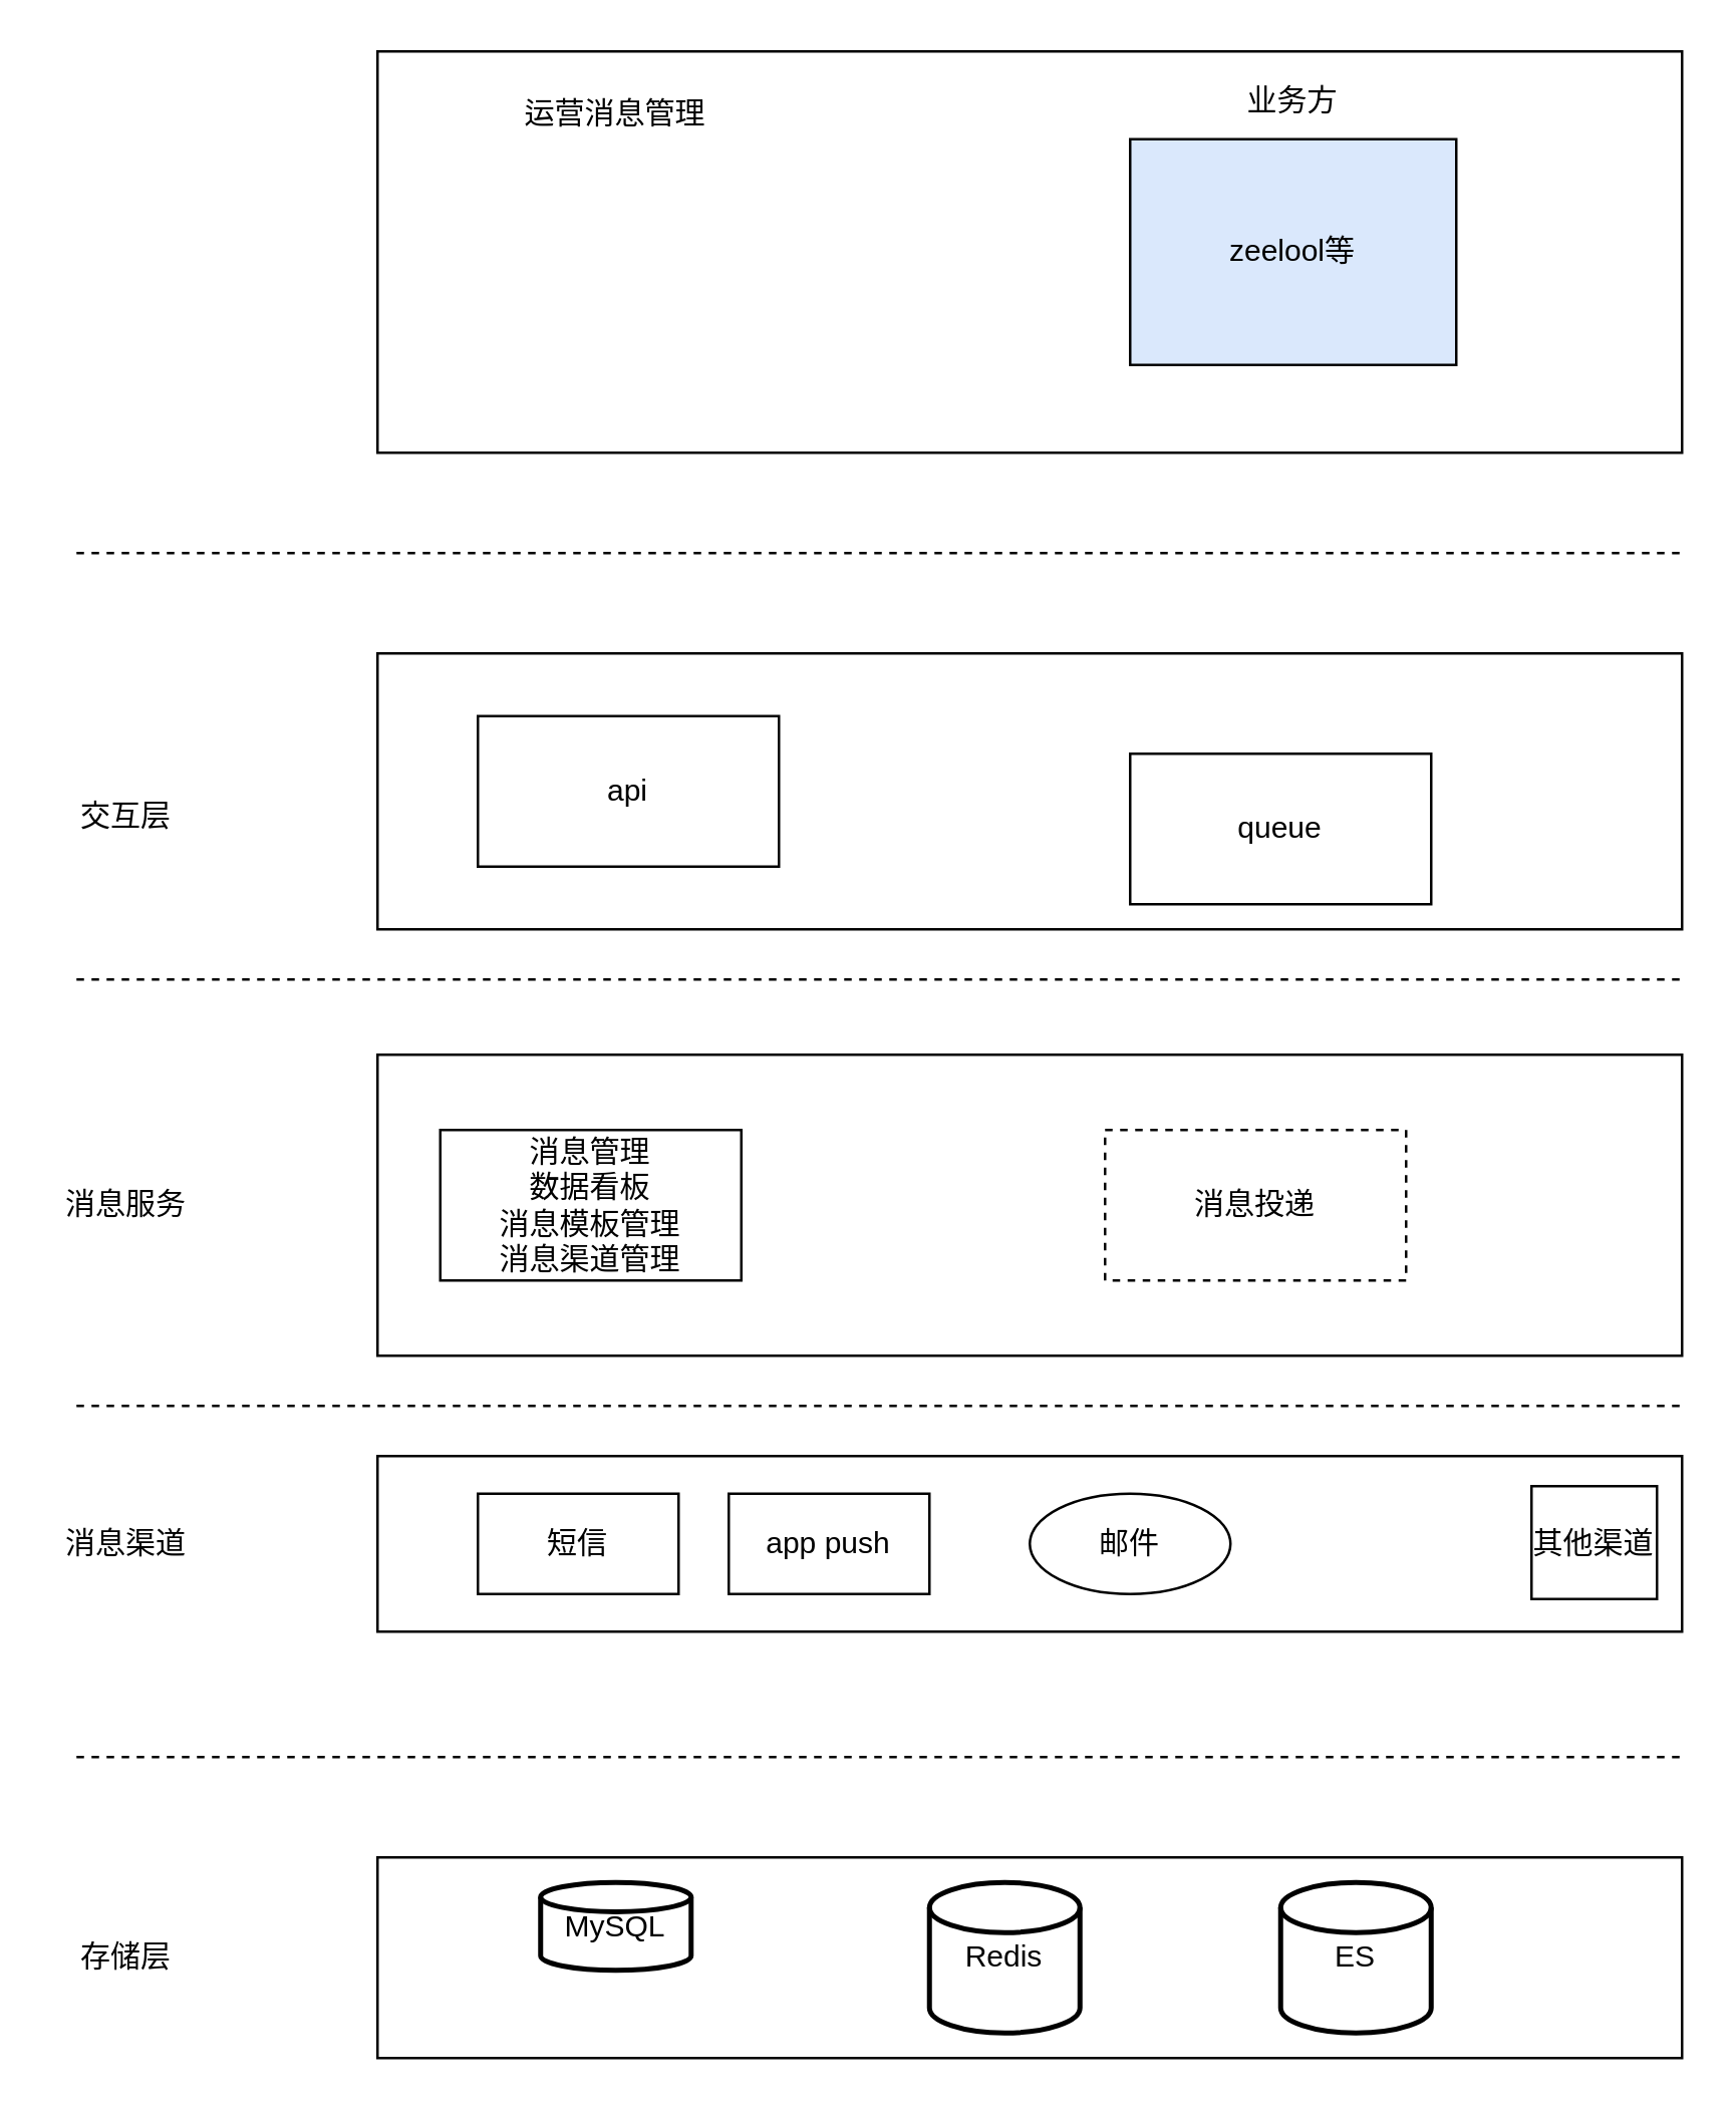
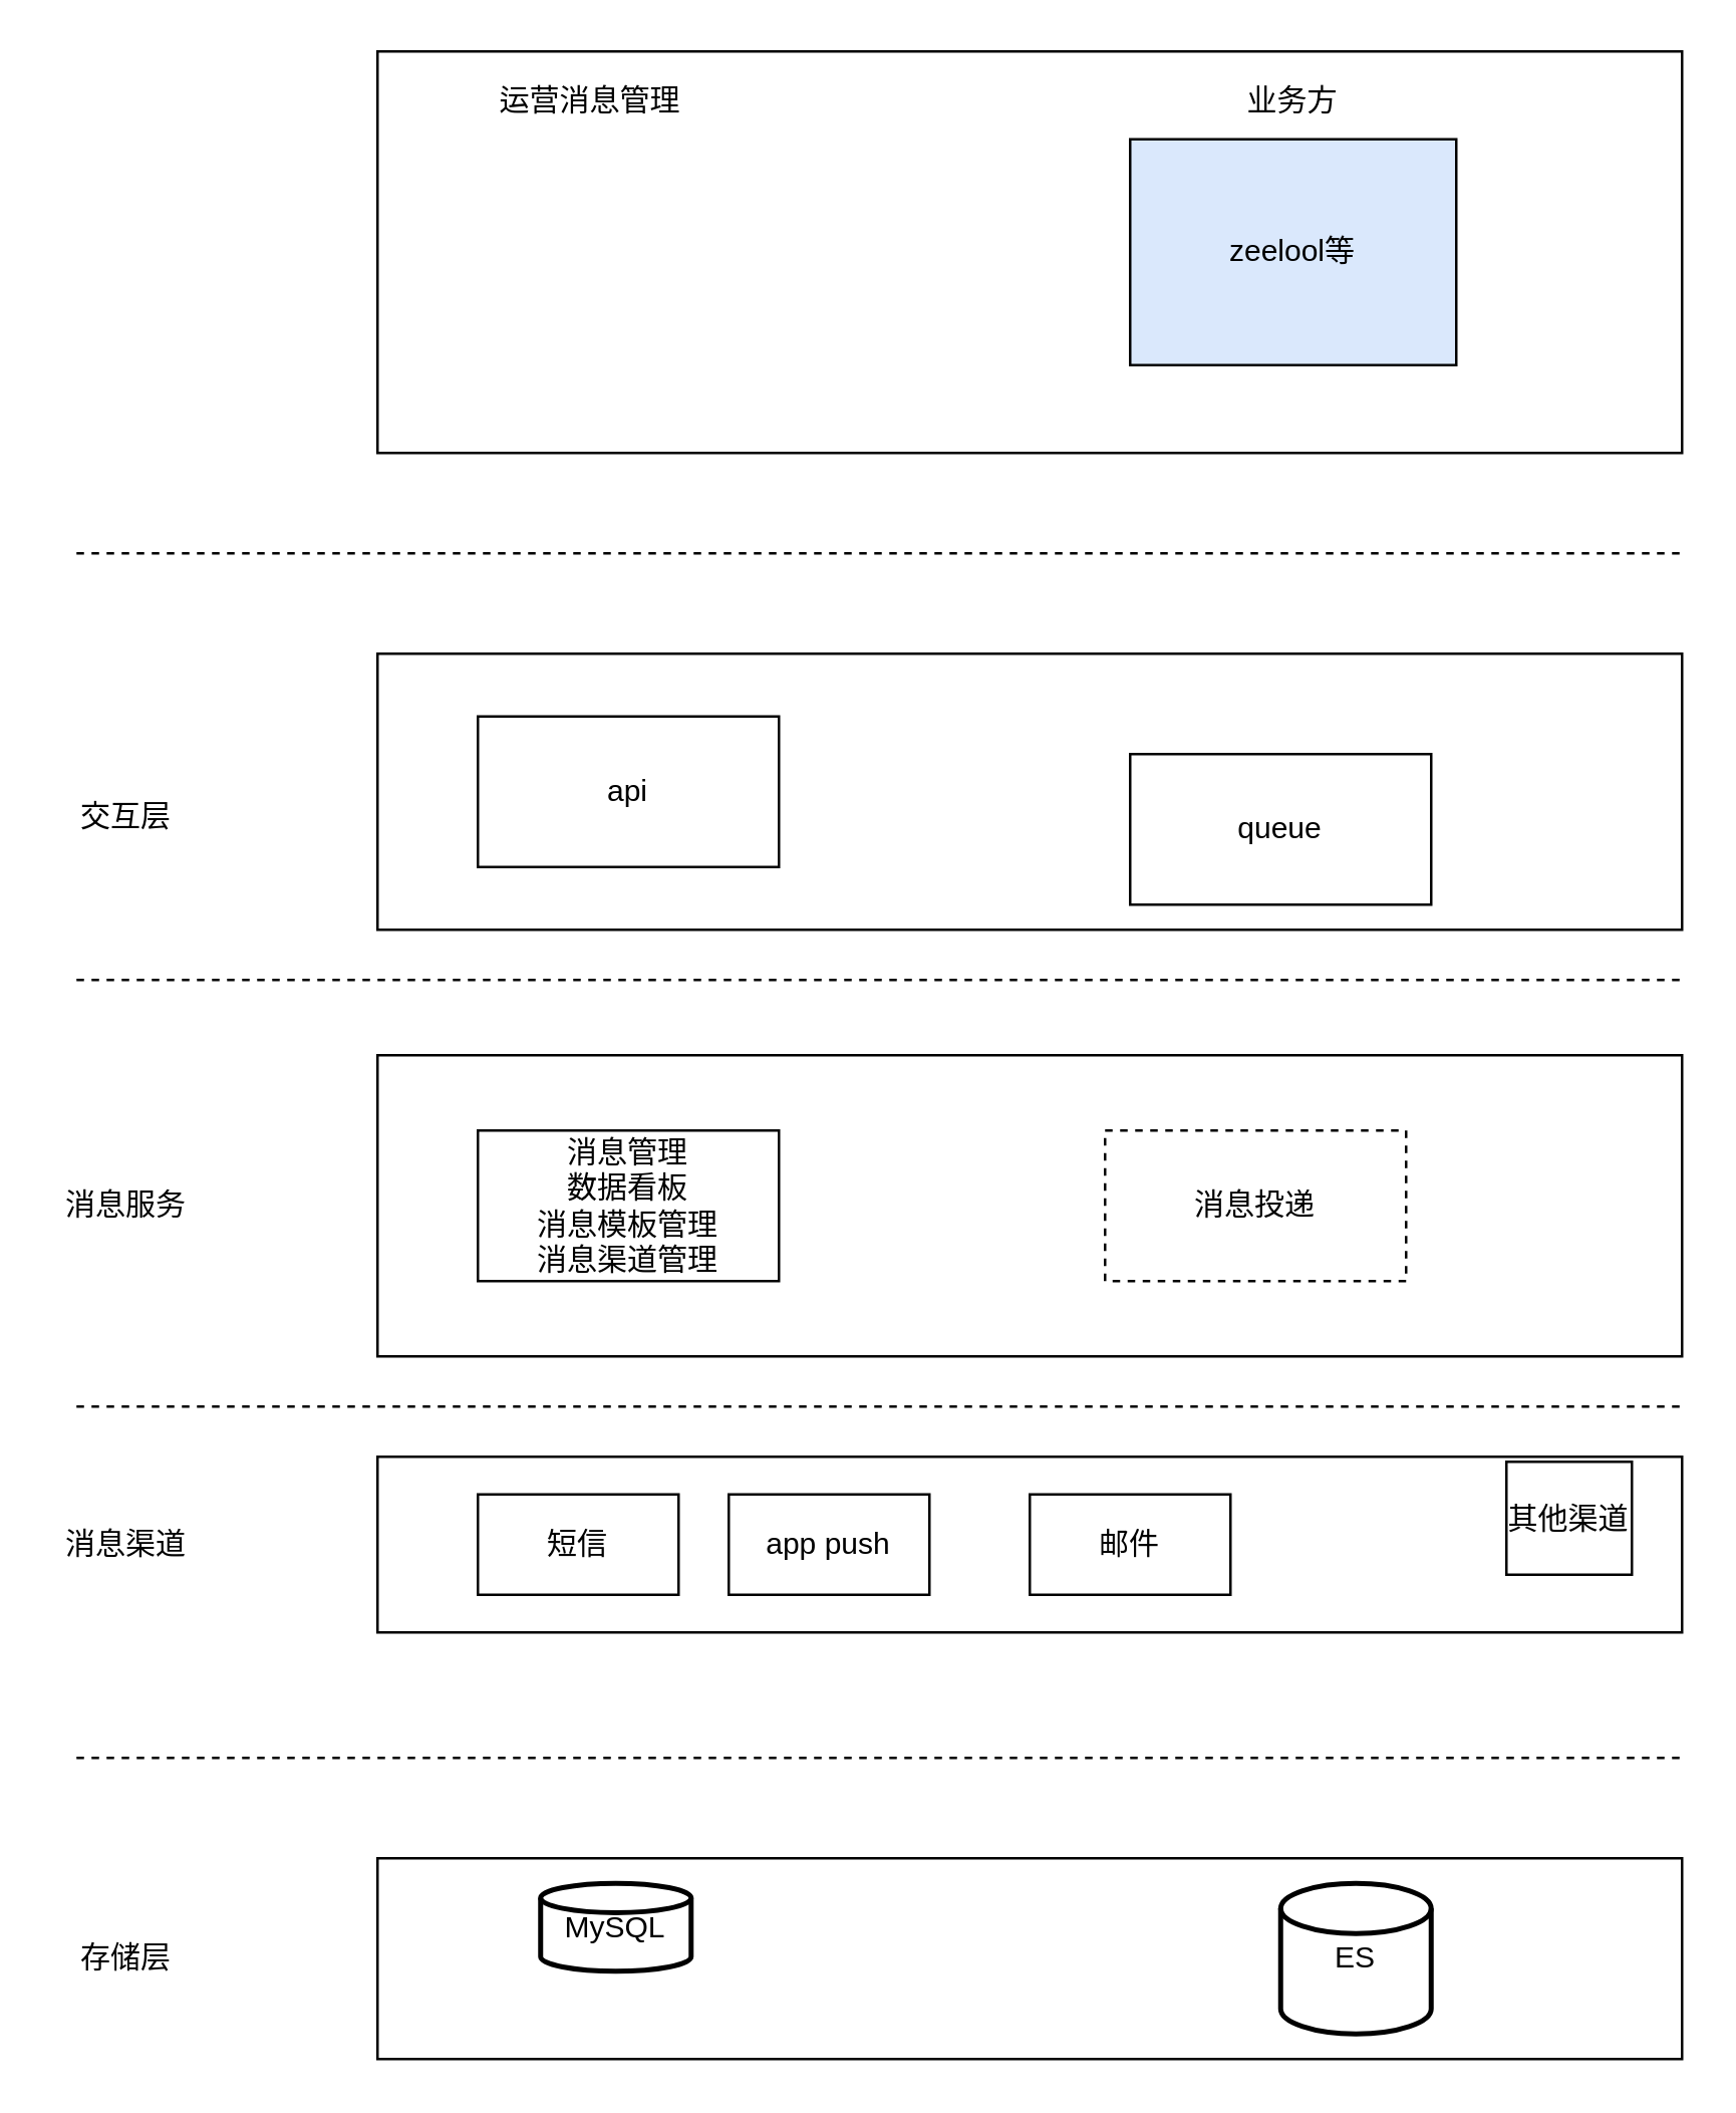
  <mxCell id="0" />
  <mxCell id="1" parent="0" />
  <mxCell id="2" value="" style="rounded=0;whiteSpace=wrap;html=1;" vertex="1" parent="1"><mxGeometry x="150" y="20" width="520" height="160" as="geometry" /></mxCell>
- <mxCell id="3" value="运营消息管理" style="text;html=1;strokeColor=none;fillColor=none;align=center;verticalAlign=middle;whiteSpace=wrap;rounded=0;" vertex="1" parent="1"><mxGeometry x="180" y="30" width="130" height="30" as="geometry" /></mxCell>
+ <mxCell id="3" value="运营消息管理" style="text;html=1;strokeColor=none;fillColor=none;align=center;verticalAlign=middle;whiteSpace=wrap;rounded=0;" vertex="1" parent="1"><mxGeometry x="170" y="25" width="130" height="30" as="geometry" /></mxCell>
  <mxCell id="4" value="&lt;div style=&quot;text-align: justify;&quot;&gt;zeelool等&lt;/div&gt;" style="rounded=0;whiteSpace=wrap;html=1;fillColor=#dae8fc;" vertex="1" parent="1"><mxGeometry x="450" y="55" width="130" height="90" as="geometry" /></mxCell>
  <mxCell id="5" value="业务方" style="text;html=1;strokeColor=none;fillColor=none;align=center;verticalAlign=middle;whiteSpace=wrap;rounded=0;" vertex="1" parent="1"><mxGeometry x="450" y="25" width="130" height="30" as="geometry" /></mxCell>
  <mxCell id="6" value="" style="rounded=0;whiteSpace=wrap;html=1;" vertex="1" parent="1"><mxGeometry x="150" y="260" width="520" height="110" as="geometry" /></mxCell>
  <mxCell id="7" value="交互层" style="text;html=1;strokeColor=none;fillColor=none;align=center;verticalAlign=middle;whiteSpace=wrap;rounded=0;" vertex="1" parent="1"><mxGeometry x="20" y="310" width="60" height="30" as="geometry" /></mxCell>
  <mxCell id="8" value="api" style="rounded=0;whiteSpace=wrap;html=1;" vertex="1" parent="1"><mxGeometry x="190" y="285" width="120" height="60" as="geometry" /></mxCell>
  <mxCell id="9" value="queue" style="rounded=0;whiteSpace=wrap;html=1;" vertex="1" parent="1"><mxGeometry x="450" y="300" width="120" height="60" as="geometry" /></mxCell>
  <mxCell id="10" value="" style="rounded=0;whiteSpace=wrap;html=1;" vertex="1" parent="1"><mxGeometry x="150" y="420" width="520" height="120" as="geometry" /></mxCell>
  <mxCell id="11" value="消息服务" style="text;html=1;strokeColor=none;fillColor=none;align=center;verticalAlign=middle;whiteSpace=wrap;rounded=0;" vertex="1" parent="1"><mxGeometry x="20" y="465" width="60" height="30" as="geometry" /></mxCell>
- <mxCell id="12" value="消息管理&lt;br&gt;数据看板&lt;br&gt;消息模板管理&lt;br&gt;消息渠道管理" style="rounded=0;whiteSpace=wrap;html=1;" vertex="1" parent="1"><mxGeometry x="175" y="450" width="120" height="60" as="geometry" /></mxCell>
+ <mxCell id="12" value="消息管理&lt;br&gt;数据看板&lt;br&gt;消息模板管理&lt;br&gt;消息渠道管理" style="rounded=0;whiteSpace=wrap;html=1;" vertex="1" parent="1"><mxGeometry x="190" y="450" width="120" height="60" as="geometry" /></mxCell>
  <mxCell id="13" value="消息投递" style="rounded=0;whiteSpace=wrap;html=1;dashed=1;" vertex="1" parent="1"><mxGeometry x="440" y="450" width="120" height="60" as="geometry" /></mxCell>
  <mxCell id="14" value="" style="rounded=0;whiteSpace=wrap;html=1;" vertex="1" parent="1"><mxGeometry x="150" y="580" width="520" height="70" as="geometry" /></mxCell>
  <mxCell id="15" value="消息渠道" style="text;html=1;strokeColor=none;fillColor=none;align=center;verticalAlign=middle;whiteSpace=wrap;rounded=0;" vertex="1" parent="1"><mxGeometry x="20" y="600" width="60" height="30" as="geometry" /></mxCell>
  <mxCell id="16" value="短信" style="rounded=0;whiteSpace=wrap;html=1;" vertex="1" parent="1"><mxGeometry x="190" y="595" width="80" height="40" as="geometry" /></mxCell>
  <mxCell id="17" value="app push" style="rounded=0;whiteSpace=wrap;html=1;" vertex="1" parent="1"><mxGeometry x="290" y="595" width="80" height="40" as="geometry" /></mxCell>
- <mxCell id="18" value="邮件" style="ellipse;whiteSpace=wrap;html=1;" vertex="1" parent="1"><mxGeometry x="410" y="595" width="80" height="40" as="geometry" /></mxCell>
- <mxCell id="19" value="其他渠道" style="rounded=0;whiteSpace=wrap;html=1;" vertex="1" parent="1"><mxGeometry x="610" y="592" width="50" height="45" as="geometry" /></mxCell>
+ <mxCell id="18" value="邮件" style="rounded=0;whiteSpace=wrap;html=1;" vertex="1" parent="1"><mxGeometry x="410" y="595" width="80" height="40" as="geometry" /></mxCell>
+ <mxCell id="19" value="其他渠道" style="rounded=0;whiteSpace=wrap;html=1;" vertex="1" parent="1"><mxGeometry x="600" y="582" width="50" height="45" as="geometry" /></mxCell>
  <mxCell id="20" value="" style="rounded=0;whiteSpace=wrap;html=1;" vertex="1" parent="1"><mxGeometry x="150" y="740" width="520" height="80" as="geometry" /></mxCell>
  <mxCell id="21" value="存储层" style="text;html=1;strokeColor=none;fillColor=none;align=center;verticalAlign=middle;whiteSpace=wrap;rounded=0;" vertex="1" parent="1"><mxGeometry x="20" y="765" width="60" height="30" as="geometry" /></mxCell>
  <mxCell id="22" value="MySQL" style="strokeWidth=2;html=1;shape=mxgraph.flowchart.database;whiteSpace=wrap;" vertex="1" parent="1"><mxGeometry x="215" y="750" width="60" height="35" as="geometry" /></mxCell>
- <mxCell id="23" value="Redis" style="strokeWidth=2;html=1;shape=mxgraph.flowchart.database;whiteSpace=wrap;" vertex="1" parent="1"><mxGeometry x="370" y="750" width="60" height="60" as="geometry" /></mxCell>
  <mxCell id="24" value="ES" style="strokeWidth=2;html=1;shape=mxgraph.flowchart.database;whiteSpace=wrap;" vertex="1" parent="1"><mxGeometry x="510" y="750" width="60" height="60" as="geometry" /></mxCell>
  <mxCell id="25" value="" style="endArrow=none;dashed=1;html=1;rounded=0;" edge="1" parent="1"><mxGeometry width="50" height="50" relative="1" as="geometry"><mxPoint x="30" y="220" as="sourcePoint" /><mxPoint x="670" y="220" as="targetPoint" /></mxGeometry></mxCell>
  <mxCell id="26" value="" style="endArrow=none;dashed=1;html=1;rounded=0;" edge="1" parent="1"><mxGeometry width="50" height="50" relative="1" as="geometry"><mxPoint x="30" y="390" as="sourcePoint" /><mxPoint x="670" y="390" as="targetPoint" /></mxGeometry></mxCell>
  <mxCell id="27" value="" style="endArrow=none;dashed=1;html=1;rounded=0;" edge="1" parent="1"><mxGeometry width="50" height="50" relative="1" as="geometry"><mxPoint x="30" y="560" as="sourcePoint" /><mxPoint x="670" y="560" as="targetPoint" /></mxGeometry></mxCell>
  <mxCell id="28" value="" style="endArrow=none;dashed=1;html=1;rounded=0;" edge="1" parent="1"><mxGeometry width="50" height="50" relative="1" as="geometry"><mxPoint x="30" y="700" as="sourcePoint" /><mxPoint x="670" y="700" as="targetPoint" /></mxGeometry></mxCell>
